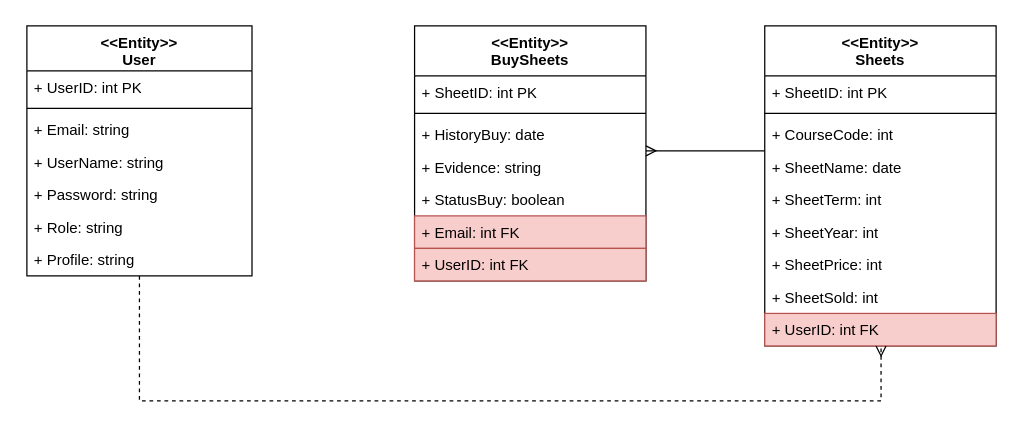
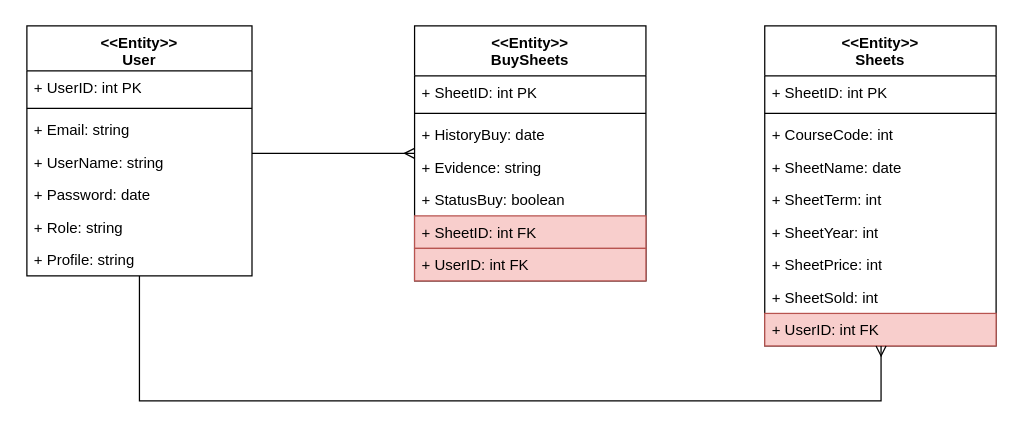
  <mxCell id="0" />
  <mxCell id="1" parent="0" />
- <mxCell id="3" style="edgeStyle=orthogonalEdgeStyle;rounded=0;orthogonalLoop=1;jettySize=auto;html=1;endArrow=ERmany;endFill=0;" edge="1" parent="1" source="4" target="23"><mxGeometry relative="1" as="geometry"><Array as="points"><mxPoint x="541" y="120" /><mxPoint x="541" y="120" /></Array></mxGeometry></mxCell>
+ <mxCell id="2" style="edgeStyle=orthogonalEdgeStyle;rounded=0;orthogonalLoop=1;jettySize=auto;html=1;endArrow=none;startFill=0;startArrow=ERmany;" edge="1" parent="1" source="23" target="15"><mxGeometry relative="1" as="geometry"><Array as="points"><mxPoint x="241" y="122" /><mxPoint x="241" y="122" /></Array></mxGeometry></mxCell>
  <mxCell id="4" value="&lt;div&gt;&amp;lt;&amp;lt;Entity&amp;gt;&amp;gt;&lt;/div&gt;Sheets" style="swimlane;fontStyle=1;align=center;verticalAlign=top;childLayout=stackLayout;horizontal=1;startSize=40;horizontalStack=0;resizeParent=1;resizeParentMax=0;resizeLast=0;collapsible=1;marginBottom=0;whiteSpace=wrap;html=1;" vertex="1" parent="1"><mxGeometry x="610.998" y="20" width="185" height="256" as="geometry" /></mxCell>
  <mxCell id="5" value="+ SheetID: int PK" style="text;strokeColor=none;fillColor=none;align=left;verticalAlign=top;spacingLeft=4;spacingRight=4;overflow=hidden;rotatable=0;points=[[0,0.5],[1,0.5]];portConstraint=eastwest;whiteSpace=wrap;html=1;" vertex="1" parent="4"><mxGeometry y="40" width="185" height="26" as="geometry" /></mxCell>
  <mxCell id="6" value="" style="line;strokeWidth=1;fillColor=none;align=left;verticalAlign=middle;spacingTop=-1;spacingLeft=3;spacingRight=3;rotatable=0;labelPosition=right;points=[];portConstraint=eastwest;strokeColor=inherit;" vertex="1" parent="4"><mxGeometry y="66" width="185" height="8" as="geometry" /></mxCell>
  <mxCell id="7" value="+ CourseCode: int" style="text;align=left;verticalAlign=top;spacingLeft=4;spacingRight=4;overflow=hidden;rotatable=0;points=[[0,0.5],[1,0.5]];portConstraint=eastwest;whiteSpace=wrap;html=1;" vertex="1" parent="4"><mxGeometry y="74" width="185" height="26" as="geometry" /></mxCell>
  <mxCell id="8" value="+ SheetName: date" style="text;align=left;verticalAlign=top;spacingLeft=4;spacingRight=4;overflow=hidden;rotatable=0;points=[[0,0.5],[1,0.5]];portConstraint=eastwest;whiteSpace=wrap;html=1;" vertex="1" parent="4"><mxGeometry y="100" width="185" height="26" as="geometry" /></mxCell>
  <mxCell id="9" value="+ SheetTerm: int" style="text;align=left;verticalAlign=top;spacingLeft=4;spacingRight=4;overflow=hidden;rotatable=0;points=[[0,0.5],[1,0.5]];portConstraint=eastwest;whiteSpace=wrap;html=1;" vertex="1" parent="4"><mxGeometry y="126" width="185" height="26" as="geometry" /></mxCell>
  <mxCell id="10" value="+ SheetYear: int" style="text;align=left;verticalAlign=top;spacingLeft=4;spacingRight=4;overflow=hidden;rotatable=0;points=[[0,0.5],[1,0.5]];portConstraint=eastwest;whiteSpace=wrap;html=1;" vertex="1" parent="4"><mxGeometry y="152" width="185" height="26" as="geometry" /></mxCell>
  <mxCell id="11" value="+ SheetPrice: int" style="text;align=left;verticalAlign=top;spacingLeft=4;spacingRight=4;overflow=hidden;rotatable=0;points=[[0,0.5],[1,0.5]];portConstraint=eastwest;whiteSpace=wrap;html=1;" vertex="1" parent="4"><mxGeometry y="178" width="185" height="26" as="geometry" /></mxCell>
  <mxCell id="12" value="+ SheetSold: int" style="text;align=left;verticalAlign=top;spacingLeft=4;spacingRight=4;overflow=hidden;rotatable=0;points=[[0,0.5],[1,0.5]];portConstraint=eastwest;whiteSpace=wrap;html=1;" vertex="1" parent="4"><mxGeometry y="204" width="185" height="26" as="geometry" /></mxCell>
  <mxCell id="13" value="+ UserID: int FK" style="text;align=left;verticalAlign=top;spacingLeft=4;spacingRight=4;overflow=hidden;rotatable=0;points=[[0,0.5],[1,0.5]];portConstraint=eastwest;whiteSpace=wrap;html=1;fillColor=#f8cecc;strokeColor=#b85450;" vertex="1" parent="4"><mxGeometry y="230" width="185" height="26" as="geometry" /></mxCell>
- <mxCell id="14" style="edgeStyle=orthogonalEdgeStyle;rounded=0;orthogonalLoop=1;jettySize=auto;html=1;endArrow=ERmany;endFill=0;dashed=1;" edge="1" parent="1" source="15" target="4"><mxGeometry relative="1" as="geometry"><Array as="points"><mxPoint x="111" y="320" /><mxPoint x="704" y="320" /></Array></mxGeometry></mxCell>
+ <mxCell id="14" style="edgeStyle=orthogonalEdgeStyle;rounded=0;orthogonalLoop=1;jettySize=auto;html=1;endArrow=ERmany;endFill=0;" edge="1" parent="1" source="15" target="4"><mxGeometry relative="1" as="geometry"><Array as="points"><mxPoint x="111" y="320" /><mxPoint x="704" y="320" /></Array></mxGeometry></mxCell>
  <mxCell id="15" value="&lt;div&gt;&amp;lt;&amp;lt;Entity&amp;gt;&amp;gt;&lt;/div&gt;User" style="swimlane;fontStyle=1;align=center;verticalAlign=top;childLayout=stackLayout;horizontal=1;startSize=36;horizontalStack=0;resizeParent=1;resizeParentMax=0;resizeLast=0;collapsible=1;marginBottom=0;whiteSpace=wrap;html=1;" vertex="1" parent="1"><mxGeometry x="20.998" y="20" width="180" height="200" as="geometry"><mxRectangle x="300" y="-690" width="80" height="30" as="alternateBounds" /></mxGeometry></mxCell>
  <mxCell id="16" value="+ UserID: int PK" style="text;align=left;verticalAlign=top;spacingLeft=4;spacingRight=4;overflow=hidden;rotatable=0;points=[[0,0.5],[1,0.5]];portConstraint=eastwest;whiteSpace=wrap;html=1;" vertex="1" parent="15"><mxGeometry y="36" width="180" height="26" as="geometry" /></mxCell>
  <mxCell id="17" value="" style="line;strokeWidth=1;align=left;verticalAlign=middle;spacingTop=-1;spacingLeft=3;spacingRight=3;rotatable=0;labelPosition=right;points=[];portConstraint=eastwest;" vertex="1" parent="15"><mxGeometry y="62" width="180" height="8" as="geometry" /></mxCell>
  <mxCell id="18" value="+ Email: string" style="text;align=left;verticalAlign=top;spacingLeft=4;spacingRight=4;overflow=hidden;rotatable=0;points=[[0,0.5],[1,0.5]];portConstraint=eastwest;whiteSpace=wrap;html=1;" vertex="1" parent="15"><mxGeometry y="70" width="180" height="26" as="geometry" /></mxCell>
  <mxCell id="19" value="+ UserName: string" style="text;align=left;verticalAlign=top;spacingLeft=4;spacingRight=4;overflow=hidden;rotatable=0;points=[[0,0.5],[1,0.5]];portConstraint=eastwest;whiteSpace=wrap;html=1;" vertex="1" parent="15"><mxGeometry y="96" width="180" height="26" as="geometry" /></mxCell>
- <mxCell id="20" value="+ Password: string" style="text;align=left;verticalAlign=top;spacingLeft=4;spacingRight=4;overflow=hidden;rotatable=0;points=[[0,0.5],[1,0.5]];portConstraint=eastwest;whiteSpace=wrap;html=1;" vertex="1" parent="15"><mxGeometry y="122" width="180" height="26" as="geometry" /></mxCell>
+ <mxCell id="20" value="+ Password: date" style="text;align=left;verticalAlign=top;spacingLeft=4;spacingRight=4;overflow=hidden;rotatable=0;points=[[0,0.5],[1,0.5]];portConstraint=eastwest;whiteSpace=wrap;html=1;" vertex="1" parent="15"><mxGeometry y="122" width="180" height="26" as="geometry" /></mxCell>
  <mxCell id="21" value="+ Role: string" style="text;align=left;verticalAlign=top;spacingLeft=4;spacingRight=4;overflow=hidden;rotatable=0;points=[[0,0.5],[1,0.5]];portConstraint=eastwest;whiteSpace=wrap;html=1;" vertex="1" parent="15"><mxGeometry y="148" width="180" height="26" as="geometry" /></mxCell>
  <mxCell id="22" value="+ Profile: string" style="text;align=left;verticalAlign=top;spacingLeft=4;spacingRight=4;overflow=hidden;rotatable=0;points=[[0,0.5],[1,0.5]];portConstraint=eastwest;whiteSpace=wrap;html=1;" vertex="1" parent="15"><mxGeometry y="174" width="180" height="26" as="geometry" /></mxCell>
  <mxCell id="23" value="&lt;div&gt;&amp;lt;&amp;lt;Entity&amp;gt;&amp;gt;&lt;/div&gt;BuySheets" style="swimlane;fontStyle=1;align=center;verticalAlign=top;childLayout=stackLayout;horizontal=1;startSize=40;horizontalStack=0;resizeParent=1;resizeParentMax=0;resizeLast=0;collapsible=1;marginBottom=0;whiteSpace=wrap;html=1;" vertex="1" parent="1"><mxGeometry x="331" y="20" width="185" height="204" as="geometry" /></mxCell>
  <mxCell id="24" value="+ SheetID: int PK" style="text;strokeColor=none;fillColor=none;align=left;verticalAlign=top;spacingLeft=4;spacingRight=4;overflow=hidden;rotatable=0;points=[[0,0.5],[1,0.5]];portConstraint=eastwest;whiteSpace=wrap;html=1;" vertex="1" parent="23"><mxGeometry y="40" width="185" height="26" as="geometry" /></mxCell>
  <mxCell id="25" value="" style="line;strokeWidth=1;fillColor=none;align=left;verticalAlign=middle;spacingTop=-1;spacingLeft=3;spacingRight=3;rotatable=0;labelPosition=right;points=[];portConstraint=eastwest;strokeColor=inherit;" vertex="1" parent="23"><mxGeometry y="66" width="185" height="8" as="geometry" /></mxCell>
  <mxCell id="26" value="+ HistoryBuy: date" style="text;align=left;verticalAlign=top;spacingLeft=4;spacingRight=4;overflow=hidden;rotatable=0;points=[[0,0.5],[1,0.5]];portConstraint=eastwest;whiteSpace=wrap;html=1;" vertex="1" parent="23"><mxGeometry y="74" width="185" height="26" as="geometry" /></mxCell>
  <mxCell id="27" value="+ Evidence: string" style="text;align=left;verticalAlign=top;spacingLeft=4;spacingRight=4;overflow=hidden;rotatable=0;points=[[0,0.5],[1,0.5]];portConstraint=eastwest;whiteSpace=wrap;html=1;" vertex="1" parent="23"><mxGeometry y="100" width="185" height="26" as="geometry" /></mxCell>
  <mxCell id="28" value="+ StatusBuy: boolean" style="text;align=left;verticalAlign=top;spacingLeft=4;spacingRight=4;overflow=hidden;rotatable=0;points=[[0,0.5],[1,0.5]];portConstraint=eastwest;whiteSpace=wrap;html=1;" vertex="1" parent="23"><mxGeometry y="126" width="185" height="26" as="geometry" /></mxCell>
- <mxCell id="29" value="+ Email: int FK" style="text;align=left;verticalAlign=top;spacingLeft=4;spacingRight=4;overflow=hidden;rotatable=0;points=[[0,0.5],[1,0.5]];portConstraint=eastwest;whiteSpace=wrap;html=1;fillColor=#f8cecc;strokeColor=#b85450;" vertex="1" parent="23"><mxGeometry y="152" width="185" height="26" as="geometry" /></mxCell>
+ <mxCell id="29" value="+ SheetID: int FK" style="text;align=left;verticalAlign=top;spacingLeft=4;spacingRight=4;overflow=hidden;rotatable=0;points=[[0,0.5],[1,0.5]];portConstraint=eastwest;whiteSpace=wrap;html=1;fillColor=#f8cecc;strokeColor=#b85450;" vertex="1" parent="23"><mxGeometry y="152" width="185" height="26" as="geometry" /></mxCell>
  <mxCell id="30" value="+ UserID: int FK" style="text;align=left;verticalAlign=top;spacingLeft=4;spacingRight=4;overflow=hidden;rotatable=0;points=[[0,0.5],[1,0.5]];portConstraint=eastwest;whiteSpace=wrap;html=1;fillColor=#f8cecc;strokeColor=#b85450;" vertex="1" parent="23"><mxGeometry y="178" width="185" height="26" as="geometry" /></mxCell>
